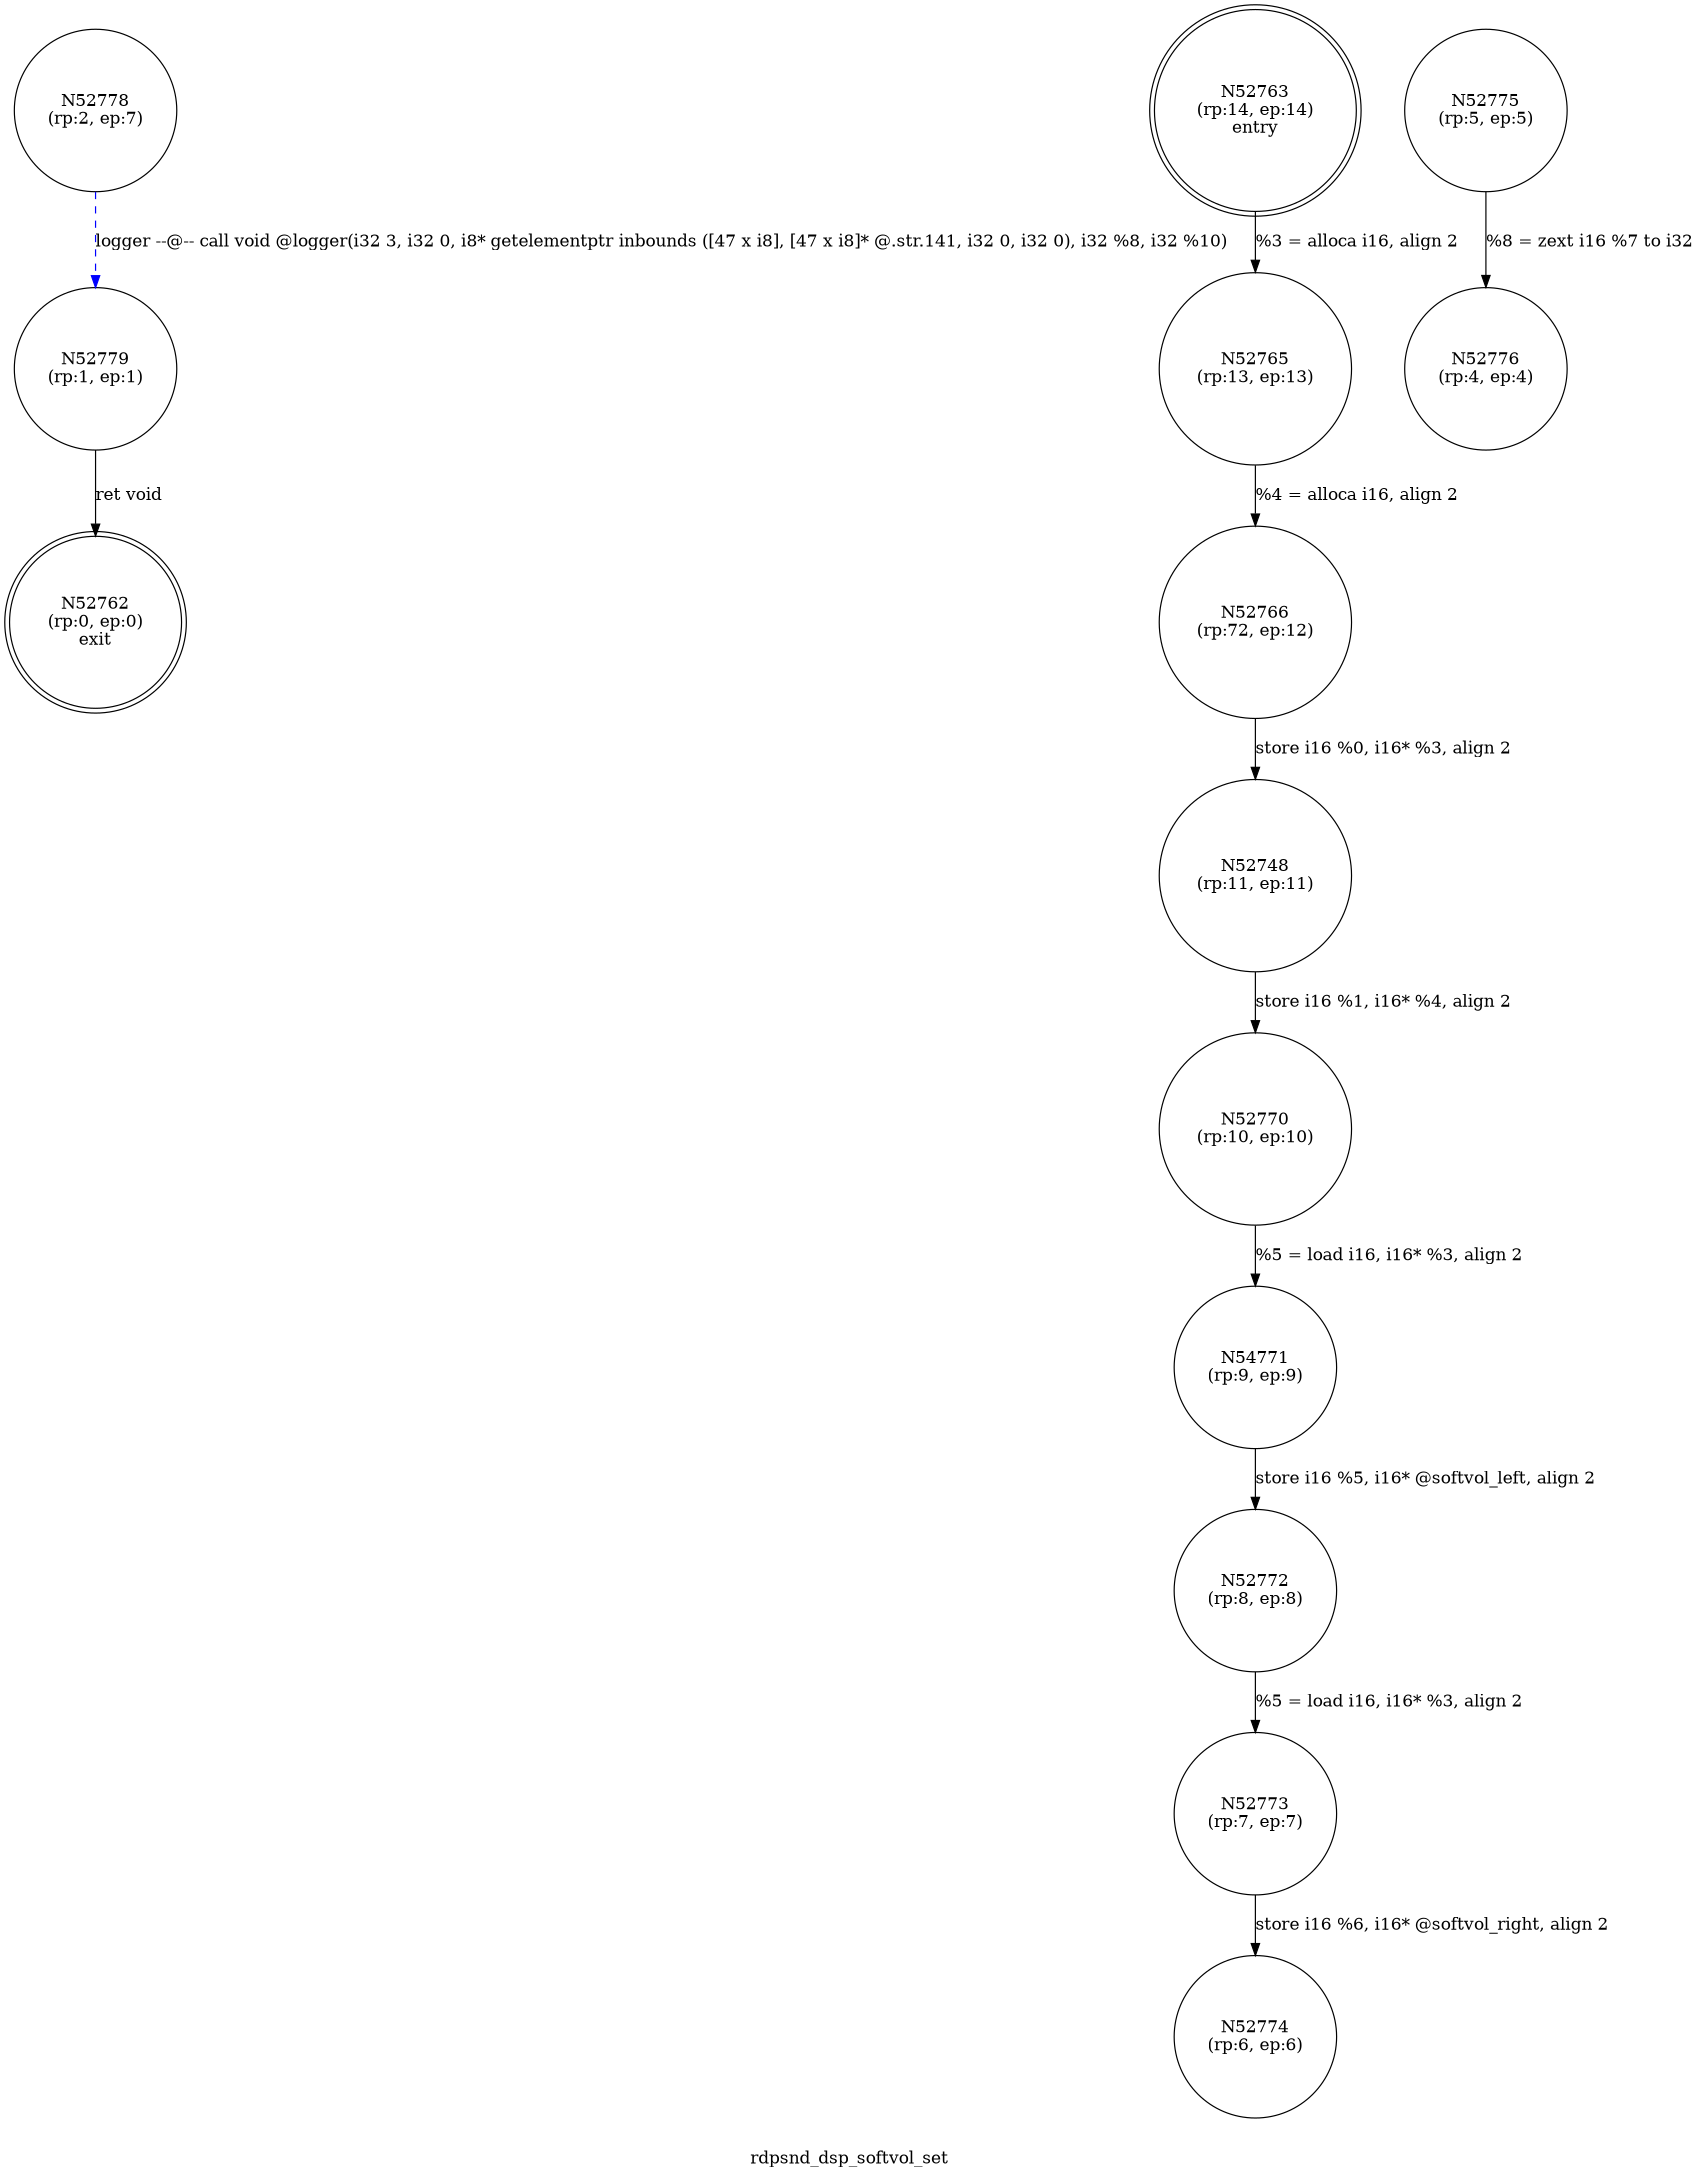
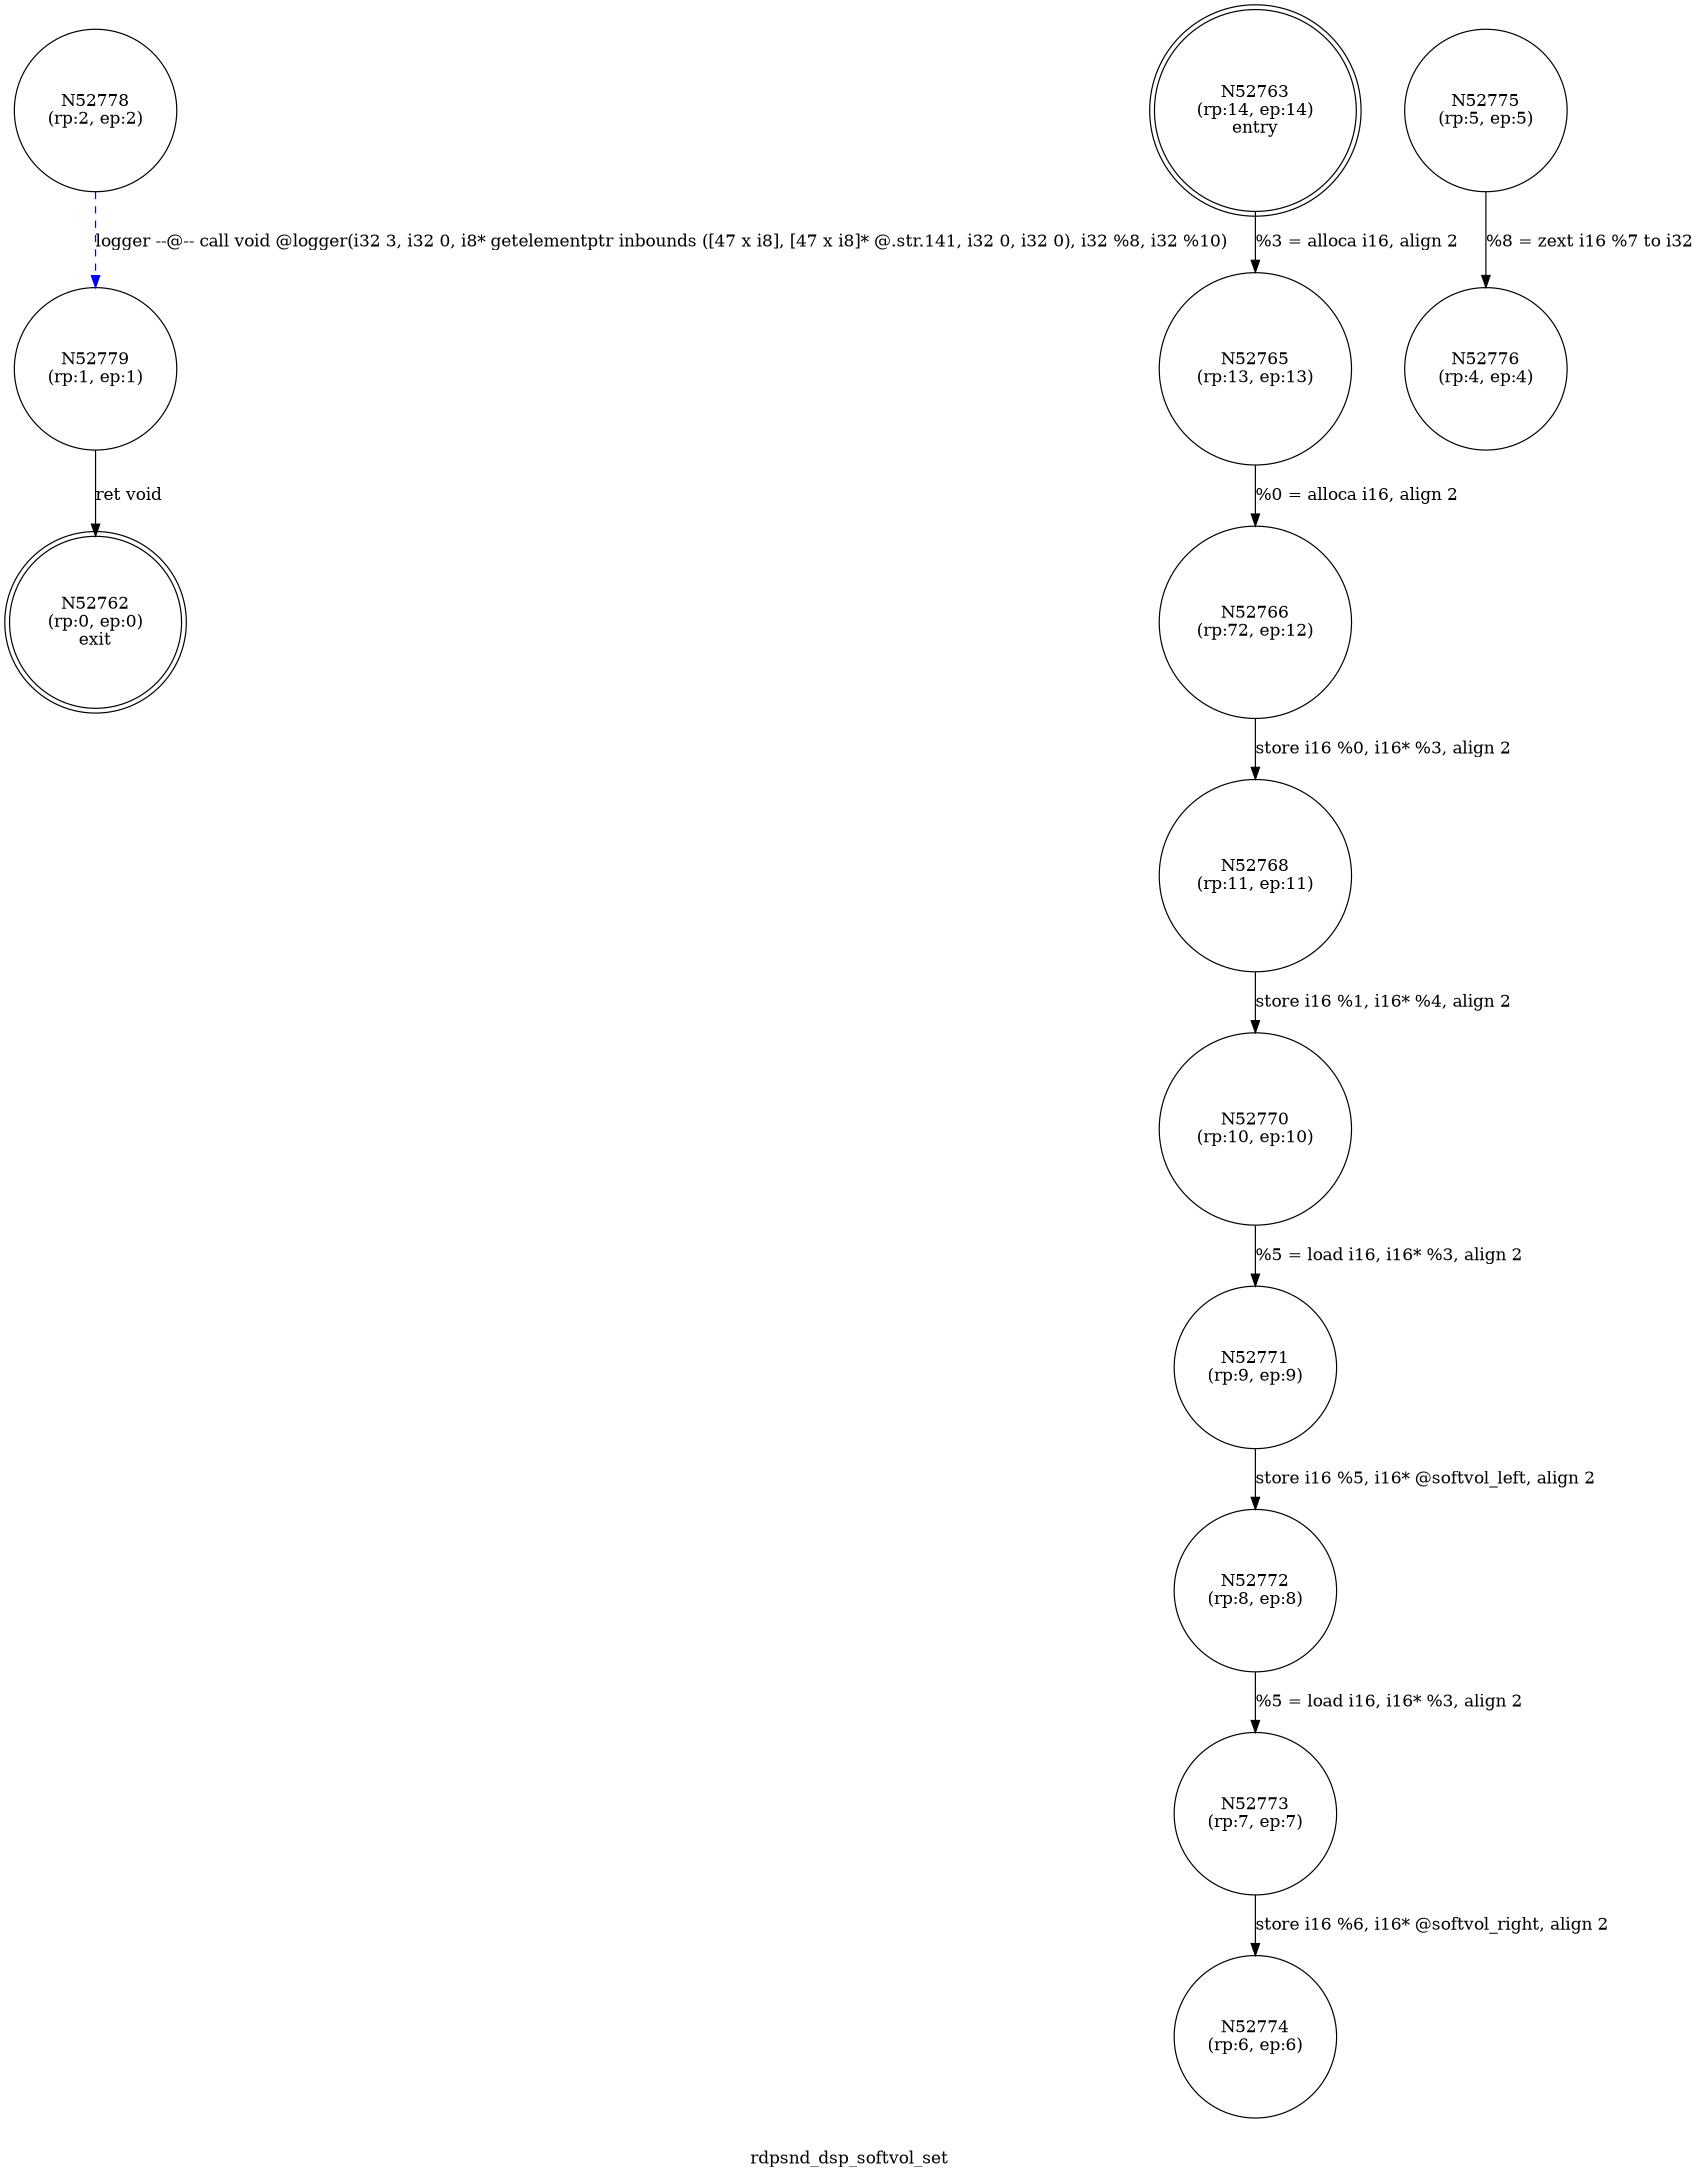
  digraph {
    label=rdpsnd_dsp_softvol_set
    node [shape=circle]
    n1 [label="N52762\n(rp:0, ep:0)\nexit" shape=doublecircle]
    n2 [label="N52763\n(rp:14, ep:14)\nentry" shape=doublecircle]
    n3 [label="N52765\n(rp:13, ep:13)"]
    n4 [label="N52766\n(rp:72, ep:12)"]
-   n5 [label="N52748\n(rp:11, ep:11)"]
+   n5 [label="N52768\n(rp:11, ep:11)"]
    n6 [label="N52770\n(rp:10, ep:10)"]
-   n7 [label="N54771\n(rp:9, ep:9)"]
+   n7 [label="N52771\n(rp:9, ep:9)"]
    n8 [label="N52772\n(rp:8, ep:8)"]
    n9 [label="N52773\n(rp:7, ep:7)"]
    n10 [label="N52774\n(rp:6, ep:6)"]
    n11 [label="N52775\n(rp:5, ep:5)"]
    n12 [label="N52776\n(rp:4, ep:4)"]
-   n13 [label="N52778\n(rp:2, ep:7)"]
+   n13 [label="N52778\n(rp:2, ep:2)"]
    n14 [label="N52779\n(rp:1, ep:1)"]
    n2 -> n3 [label="%3 = alloca i16, align 2"]
-   n3 -> n4 [label="%4 = alloca i16, align 2"]
+   n3 -> n4 [label="%0 = alloca i16, align 2"]
    n4 -> n5 [label="store i16 %0, i16* %3, align 2"]
    n5 -> n6 [label="store i16 %1, i16* %4, align 2"]
    n6 -> n7 [label="%5 = load i16, i16* %3, align 2"]
    n7 -> n8 [label="store i16 %5, i16* @softvol_left, align 2"]
    n8 -> n9 [label="%5 = load i16, i16* %3, align 2"]
    n9 -> n10 [label="store i16 %6, i16* @softvol_right, align 2"]
    n11 -> n12 [label="%8 = zext i16 %7 to i32"]
    n13 -> n14 [color=blue label="logger --@-- call void @logger(i32 3, i32 0, i8* getelementptr inbounds ([47 x i8], [47 x i8]* @.str.141, i32 0, i32 0), i32 %8, i32 %10)" style=dashed]
    n14 -> n1 [label="ret void"]
  }
